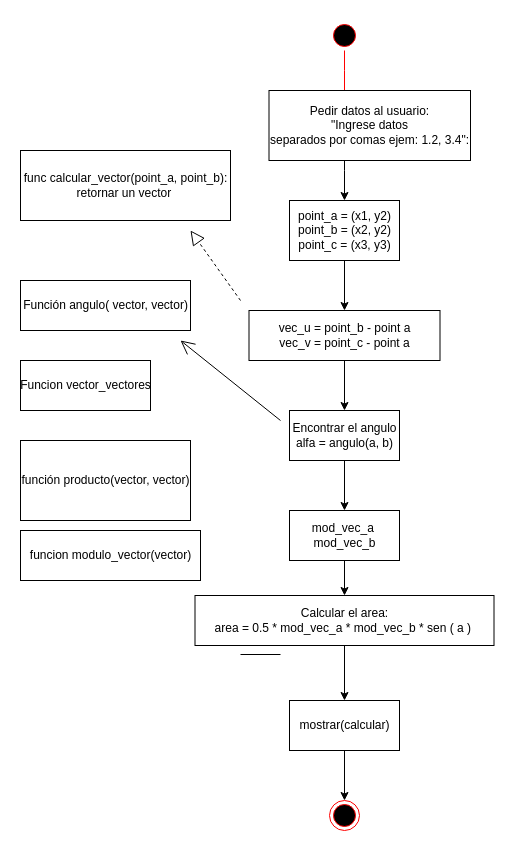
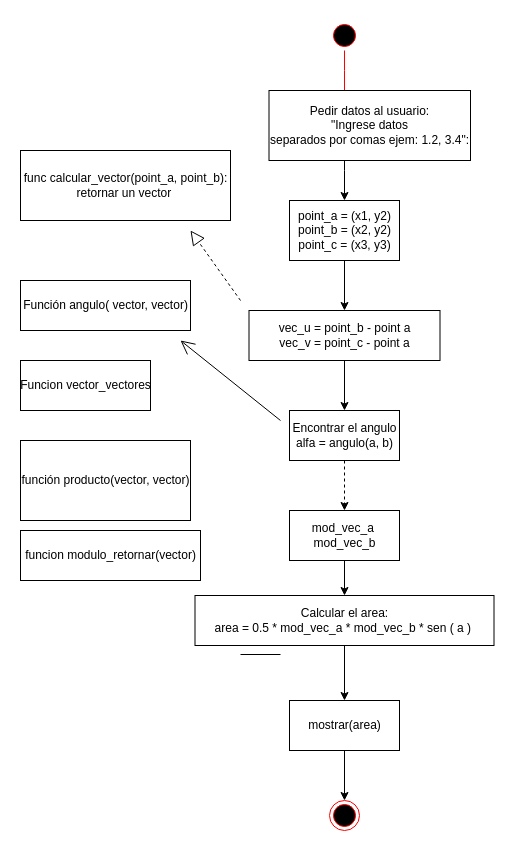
  <mxCell id="0" />
  <mxCell id="1" parent="0" />
  <mxCell id="2" value="" style="ellipse;html=1;shape=startState;fillColor=#000000;strokeColor=#ff0000;" vertex="1" parent="1"><mxGeometry x="329" y="20" width="30" height="30" as="geometry" /></mxCell>
  <mxCell id="3" value="" style="edgeStyle=orthogonalEdgeStyle;html=1;verticalAlign=bottom;endArrow=open;endSize=8;strokeColor=#ff0000;" edge="1" source="2" parent="1"><mxGeometry relative="1" as="geometry"><mxPoint x="344" y="110" as="targetPoint" /></mxGeometry></mxCell>
  <mxCell id="4" style="edgeStyle=orthogonalEdgeStyle;rounded=0;orthogonalLoop=1;jettySize=auto;html=1;entryX=0.5;entryY=0;entryDx=0;entryDy=0;" edge="1" parent="1" source="5" target="7"><mxGeometry relative="1" as="geometry"><Array as="points"><mxPoint x="344" y="170" /><mxPoint x="344" y="170" /></Array></mxGeometry></mxCell>
  <mxCell id="5" value="Pedir datos al usuario: &lt;br&gt;&quot;Ingrese datos&lt;br&gt;&amp;nbsp;separados por comas ejem: 1.2, 3.4&quot;:&amp;nbsp;" style="html=1;" vertex="1" parent="1"><mxGeometry x="268.5" y="90" width="201.5" height="70" as="geometry" /></mxCell>
  <mxCell id="6" style="edgeStyle=orthogonalEdgeStyle;rounded=0;orthogonalLoop=1;jettySize=auto;html=1;entryX=0.5;entryY=0;entryDx=0;entryDy=0;" edge="1" parent="1" source="7" target="9"><mxGeometry relative="1" as="geometry" /></mxCell>
  <mxCell id="7" value="point_a = (x1, y2)&lt;br&gt;point_b = (x2, y2)&lt;br&gt;point_c = (x3, y3)" style="html=1;" vertex="1" parent="1"><mxGeometry x="289" y="200" width="110" height="60" as="geometry" /></mxCell>
  <mxCell id="8" style="edgeStyle=orthogonalEdgeStyle;rounded=0;orthogonalLoop=1;jettySize=auto;html=1;entryX=0.5;entryY=0;entryDx=0;entryDy=0;" edge="1" parent="1" source="9" target="13"><mxGeometry relative="1" as="geometry" /></mxCell>
  <mxCell id="9" value="vec_u = point_b - point a&lt;br&gt;vec_v = point_c - point a" style="html=1;" vertex="1" parent="1"><mxGeometry x="248.5" y="310" width="191" height="50" as="geometry" /></mxCell>
  <mxCell id="10" value="func calcular_vector(point_a, point_b):&lt;br&gt;retornar un vector&amp;nbsp;" style="html=1;" vertex="1" parent="1"><mxGeometry x="20" y="150" width="210" height="70" as="geometry" /></mxCell>
  <mxCell id="11" value="" style="endArrow=block;dashed=1;endFill=0;endSize=12;html=1;" edge="1" parent="1"><mxGeometry width="160" relative="1" as="geometry"><mxPoint x="240" y="300" as="sourcePoint" /><mxPoint x="190" y="230" as="targetPoint" /></mxGeometry></mxCell>
- <mxCell id="12" style="edgeStyle=orthogonalEdgeStyle;rounded=0;orthogonalLoop=1;jettySize=auto;html=1;" edge="1" parent="1" source="13" target="20"><mxGeometry relative="1" as="geometry"><mxPoint x="344" y="500" as="targetPoint" /></mxGeometry></mxCell>
+ <mxCell id="12" style="edgeStyle=orthogonalEdgeStyle;rounded=0;orthogonalLoop=1;jettySize=auto;html=1;dashed=1;" edge="1" parent="1" source="13" target="20"><mxGeometry relative="1" as="geometry"><mxPoint x="344" y="500" as="targetPoint" /></mxGeometry></mxCell>
  <mxCell id="13" value="Encontrar el angulo&lt;br&gt;alfa = angulo(a, b)" style="html=1;" vertex="1" parent="1"><mxGeometry x="289" y="410" width="110" height="50" as="geometry" /></mxCell>
  <mxCell id="14" value="Función angulo( vector, vector)" style="html=1;" vertex="1" parent="1"><mxGeometry x="20" y="280" width="170" height="50" as="geometry" /></mxCell>
  <mxCell id="15" value="Funcion vector_vectores" style="html=1;" vertex="1" parent="1"><mxGeometry x="20" y="360" width="130" height="50" as="geometry" /></mxCell>
  <mxCell id="16" value="función producto(vector, vector)" style="html=1;" vertex="1" parent="1"><mxGeometry x="20" y="440" width="170" height="80" as="geometry" /></mxCell>
  <mxCell id="17" value="" style="endArrow=open;endFill=1;endSize=12;html=1;" edge="1" parent="1"><mxGeometry width="160" relative="1" as="geometry"><mxPoint x="280" y="420" as="sourcePoint" /><mxPoint x="180" y="340" as="targetPoint" /></mxGeometry></mxCell>
- <mxCell id="18" value="funcion modulo_vector(vector)" style="html=1;" vertex="1" parent="1"><mxGeometry x="20" y="530" width="180" height="50" as="geometry" /></mxCell>
+ <mxCell id="18" value="funcion modulo_retornar(vector)" style="html=1;" vertex="1" parent="1"><mxGeometry x="20" y="530" width="180" height="50" as="geometry" /></mxCell>
  <mxCell id="19" style="edgeStyle=orthogonalEdgeStyle;rounded=0;orthogonalLoop=1;jettySize=auto;html=1;" edge="1" parent="1" source="20" target="22"><mxGeometry relative="1" as="geometry"><mxPoint x="344" y="620" as="targetPoint" /></mxGeometry></mxCell>
  <mxCell id="20" value="mod_vec_a&amp;nbsp;&lt;br&gt;mod_vec_b" style="html=1;" vertex="1" parent="1"><mxGeometry x="289" y="510" width="110" height="50" as="geometry" /></mxCell>
  <mxCell id="21" style="edgeStyle=orthogonalEdgeStyle;rounded=0;orthogonalLoop=1;jettySize=auto;html=1;" edge="1" parent="1" source="22" target="25"><mxGeometry relative="1" as="geometry" /></mxCell>
  <mxCell id="22" value="Calcular el area:&lt;br&gt;area = 0.5 * mod_vec_a * mod_vec_b * sen ( a )&amp;nbsp;" style="html=1;" vertex="1" parent="1"><mxGeometry x="194.5" y="595" width="299" height="50" as="geometry" /></mxCell>
  <mxCell id="23" value="" style="line;strokeWidth=1;fillColor=none;align=left;verticalAlign=middle;spacingTop=-1;spacingLeft=3;spacingRight=3;rotatable=0;labelPosition=right;points=[];portConstraint=eastwest;" vertex="1" parent="1"><mxGeometry x="240" y="650" width="40" height="8" as="geometry" /></mxCell>
  <mxCell id="24" style="edgeStyle=orthogonalEdgeStyle;rounded=0;orthogonalLoop=1;jettySize=auto;html=1;entryX=0.5;entryY=0;entryDx=0;entryDy=0;" edge="1" parent="1" source="25" target="26"><mxGeometry relative="1" as="geometry" /></mxCell>
- <mxCell id="25" value="mostrar(calcular)" style="html=1;" vertex="1" parent="1"><mxGeometry x="289" y="700" width="110" height="50" as="geometry" /></mxCell>
+ <mxCell id="25" value="mostrar(area)" style="html=1;" vertex="1" parent="1"><mxGeometry x="289" y="700" width="110" height="50" as="geometry" /></mxCell>
  <mxCell id="26" value="" style="ellipse;html=1;shape=endState;fillColor=#000000;strokeColor=#ff0000;" vertex="1" parent="1"><mxGeometry x="329" y="800" width="30" height="30" as="geometry" /></mxCell>
